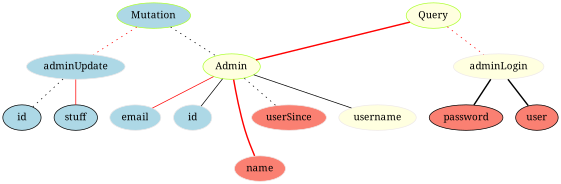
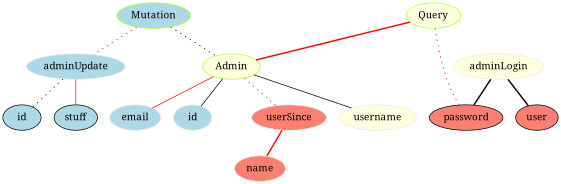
  graph {
    fontname="Noto Serif"
    node [color=snow2 fillcolor=lightblue fontname="Noto Serif" style=filled]
    edge [color=red fontname="Noto Serif" style=dotted]
    n1 [color=greenyellow label=Mutation]
    n2 [label=adminUpdate]
    n3 [color=greenyellow fillcolor=lightyellow label=Admin]
    n4 [label=id color=""]
    n5 [label=stuff color=""]
    n6 [label=email]
    n7 [label=id]
    n8 [fillcolor=salmon label=name]
    n9 [fillcolor=salmon label=userSince]
    n10 [fillcolor=lightyellow label=username]
    n11 [color=greenyellow fillcolor=lightyellow label=Query]
    n12 [fillcolor=lightyellow label=adminLogin]
    n13 [fillcolor=salmon label=password color=""]
    n14 [fillcolor=salmon label=user color=""]
    n1 -- n2
    n1 -- n3 [color=black]
    n2 -- n4 [color=black]
    n2 -- n5 [style=solid]
    n3 -- n6 [style=solid]
    n3 -- n7 [color=black style=solid]
-   n3 -- n8 [style=bold]
-   n3 -- n9 [color=black]
+   n9 -- n8 [style=bold]
+   n3 -- n9
    n3 -- n10 [color=black style=solid]
    n11 -- n3 [style=bold]
-   n11 -- n12
+   n11 -- n13
    n12 -- n13 [color=black style=bold]
    n12 -- n14 [color=black style=bold]
  }
